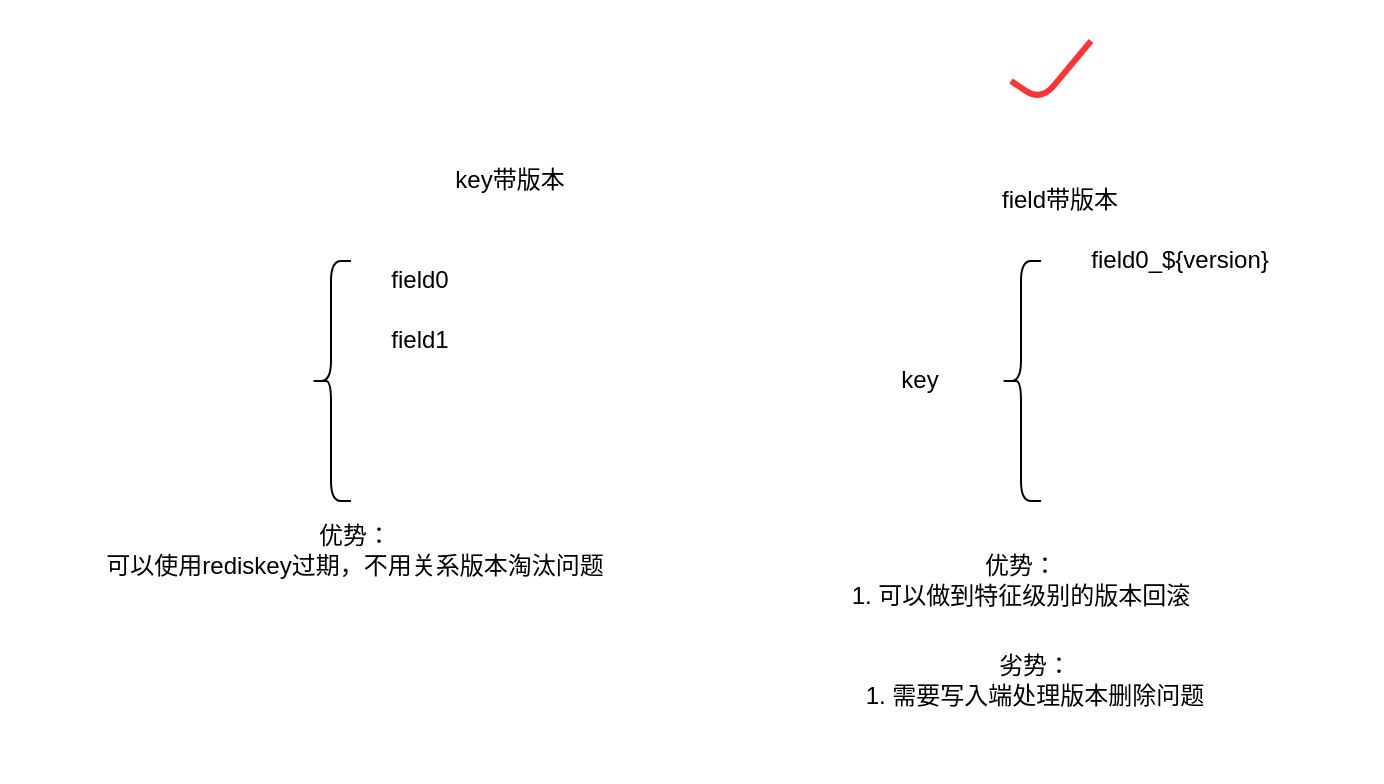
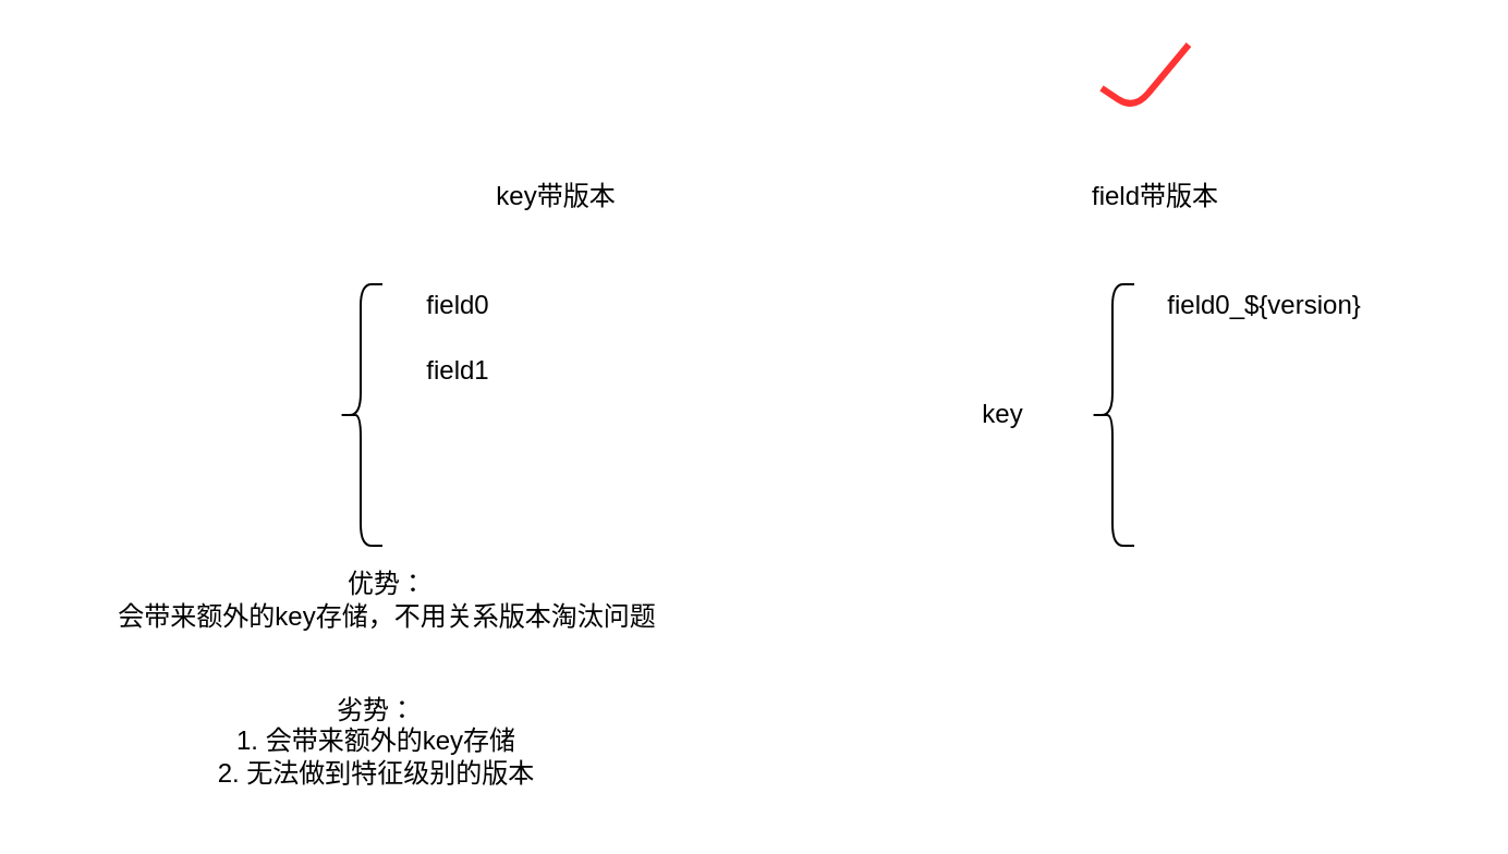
  <mxCell id="0" />
  <mxCell id="1" parent="0" />
  <mxCell id="2" value="" style="shape=curlyBracket;whiteSpace=wrap;html=1;rounded=1;" vertex="1" parent="1"><mxGeometry x="155" y="130" width="20" height="120" as="geometry" /></mxCell>
  <mxCell id="3" value="field0" style="text;html=1;strokeColor=none;fillColor=none;align=center;verticalAlign=middle;whiteSpace=wrap;rounded=0;" vertex="1" parent="1"><mxGeometry x="165" y="130" width="90" height="20" as="geometry" /></mxCell>
  <mxCell id="4" value="field1" style="text;html=1;strokeColor=none;fillColor=none;align=center;verticalAlign=middle;whiteSpace=wrap;rounded=0;" vertex="1" parent="1"><mxGeometry x="165" y="160" width="90" height="20" as="geometry" /></mxCell>
  <mxCell id="5" value="key带版本" style="text;html=1;strokeColor=none;fillColor=none;align=center;verticalAlign=middle;whiteSpace=wrap;rounded=0;" vertex="1" parent="1"><mxGeometry x="215" y="80" width="80" height="20" as="geometry" /></mxCell>
- <mxCell id="6" value="优势：&lt;br&gt;可以使用rediskey过期，不用关系版本淘汰问题" style="text;html=1;strokeColor=none;fillColor=none;align=center;verticalAlign=middle;whiteSpace=wrap;rounded=0;" vertex="1" parent="1"><mxGeometry y="270" width="305" height="10" as="geometry" x="25" /></mxCell>
+ <mxCell id="6" value="优势：&lt;br&gt;会带来额外的key存储，不用关系版本淘汰问题" style="text;html=1;strokeColor=none;fillColor=none;align=center;verticalAlign=middle;whiteSpace=wrap;rounded=0;" vertex="1" parent="1"><mxGeometry y="270" width="305" height="10" as="geometry" x="25" /></mxCell>
+ <mxCell id="7" value="劣势：&lt;br&gt;1. 会带来额外的key存储 &lt;br&gt;2. 无法做到特征级别的版本" style="text;html=1;strokeColor=none;fillColor=none;align=center;verticalAlign=middle;whiteSpace=wrap;rounded=0;" vertex="1" parent="1"><mxGeometry x="20" y="310" width="305" height="60" as="geometry" /></mxCell>
  <mxCell id="8" value="" style="shape=curlyBracket;whiteSpace=wrap;html=1;rounded=1;" vertex="1" parent="1"><mxGeometry x="500" y="130" width="20" height="120" as="geometry" /></mxCell>
  <mxCell id="9" value="key" style="text;html=1;strokeColor=none;fillColor=none;align=center;verticalAlign=middle;whiteSpace=wrap;rounded=0;" vertex="1" parent="1"><mxGeometry x="415" y="180" width="90" height="20" as="geometry" /></mxCell>
- <mxCell id="10" value="field0_${version}" style="text;html=1;strokeColor=none;fillColor=none;align=center;verticalAlign=middle;whiteSpace=wrap;rounded=0;" vertex="1" parent="1"><mxGeometry x="545" y="120" width="90" height="20" as="geometry" /></mxCell>
- <mxCell id="11" value="field带版本" style="text;html=1;strokeColor=none;fillColor=none;align=center;verticalAlign=middle;whiteSpace=wrap;rounded=0;" vertex="1" parent="1"><mxGeometry x="490" y="90" width="80" height="20" as="geometry" /></mxCell>
- <mxCell id="12" value="优势：&lt;br&gt;1. 可以做到特征级别的版本回滚" style="text;html=1;strokeColor=none;fillColor=none;align=center;verticalAlign=middle;whiteSpace=wrap;rounded=0;" vertex="1" parent="1"><mxGeometry x="357.5" y="270" width="305" height="40" as="geometry" /></mxCell>
- <mxCell id="13" value="劣势：&lt;br&gt;1. 需要写入端处理版本删除问题" style="text;html=1;strokeColor=none;fillColor=none;align=center;verticalAlign=middle;whiteSpace=wrap;rounded=0;" vertex="1" parent="1"><mxGeometry x="365" y="310" width="305" height="60" as="geometry" /></mxCell>
+ <mxCell id="10" value="field0_${version}" style="text;html=1;strokeColor=none;fillColor=none;align=center;verticalAlign=middle;whiteSpace=wrap;rounded=0;" vertex="1" parent="1"><mxGeometry x="535" y="130" width="90" height="20" as="geometry" /></mxCell>
+ <mxCell id="11" value="field带版本" style="text;html=1;strokeColor=none;fillColor=none;align=center;verticalAlign=middle;whiteSpace=wrap;rounded=0;" vertex="1" parent="1"><mxGeometry x="490" y="80" width="80" height="20" as="geometry" /></mxCell>
  <mxCell id="14" value="" style="endArrow=none;html=1;strokeWidth=3;strokeColor=#FF3333;" edge="1" parent="1"><mxGeometry width="50" height="50" relative="1" as="geometry"><mxPoint x="505" y="40" as="sourcePoint" /><mxPoint x="545" y="20" as="targetPoint" /><Array as="points"><mxPoint x="520" y="50" /></Array></mxGeometry></mxCell>
